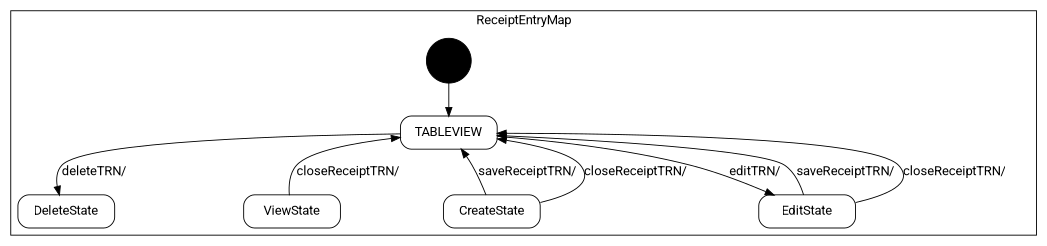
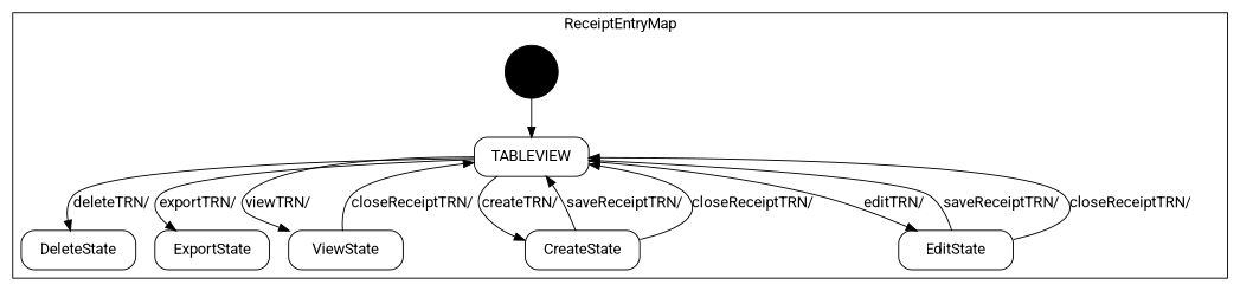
  digraph {
    fontname=Roboto
    node [fontname=Roboto shape=Mrecord]
    edge [fontname=Roboto]
    n1 [label="{TABLEVIEW}" width=1.5]
    n2 [label="{CreateState}" width=1.5]
    n3 [label="{ViewState}" width=1.5]
    n4 [label="{EditState}" width=1.5]
    n5 [label="{DeleteState}" width=1.5]
+   n6 [label="{ExportState}" width=1.5]
    "%5" [fillcolor=black shape=circle style=filled width=0.25]
    subgraph cluster_1 {
      label=ReceiptEntryMap
      n1
      n2
      n3
      n4
      n5
+     n6
      "%5"
    }
+   n1 -> n2 [label="createTRN/\l"]
+   n1 -> n3 [label="viewTRN/\l"]
    n1 -> n4 [label="editTRN/\l"]
    n1 -> n5 [label="deleteTRN/\l"]
+   n1 -> n6 [label="exportTRN/\l"]
    n2 -> n1 [label="saveReceiptTRN/\l"]
    n2 -> n1 [label="closeReceiptTRN/\l"]
    n3 -> n1 [label="closeReceiptTRN/\l"]
    n4 -> n1 [label="saveReceiptTRN/\l"]
    n4 -> n1 [label="closeReceiptTRN/\l"]
    "%5" -> n1
  }
